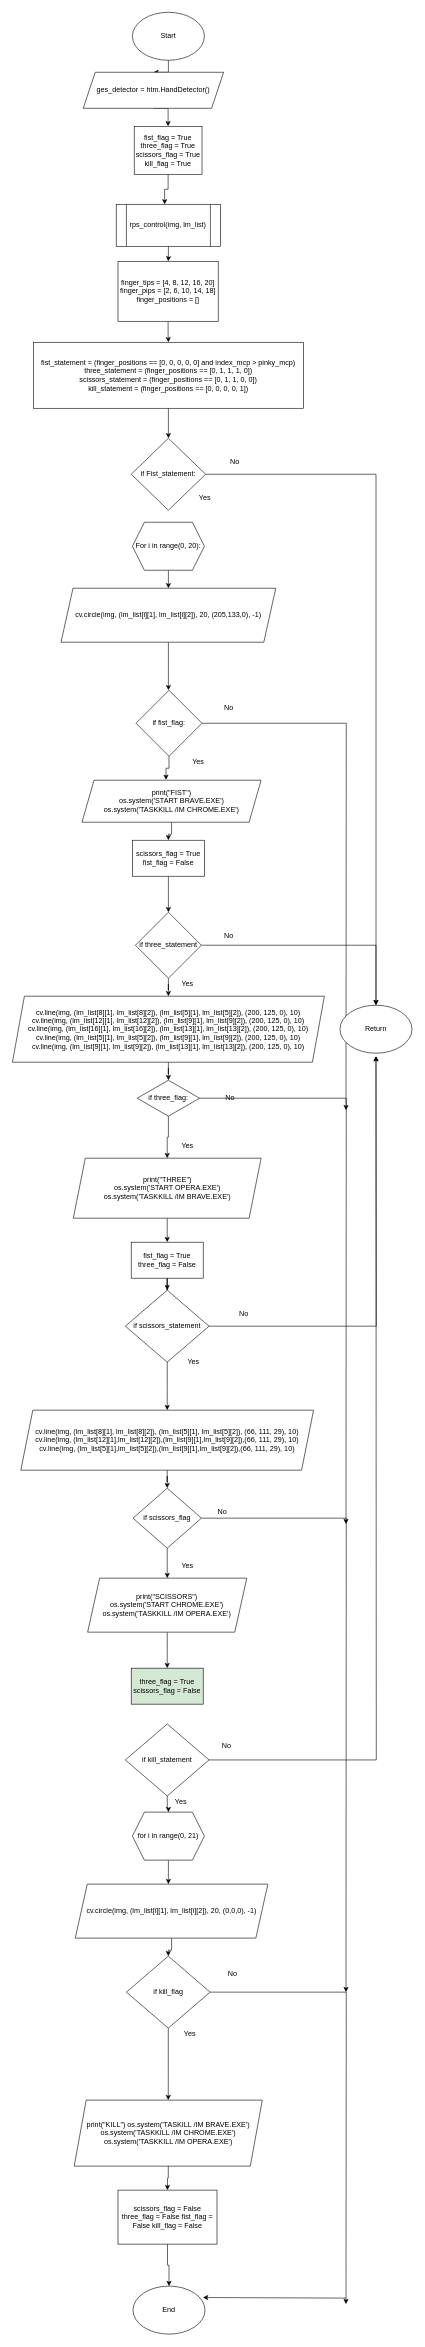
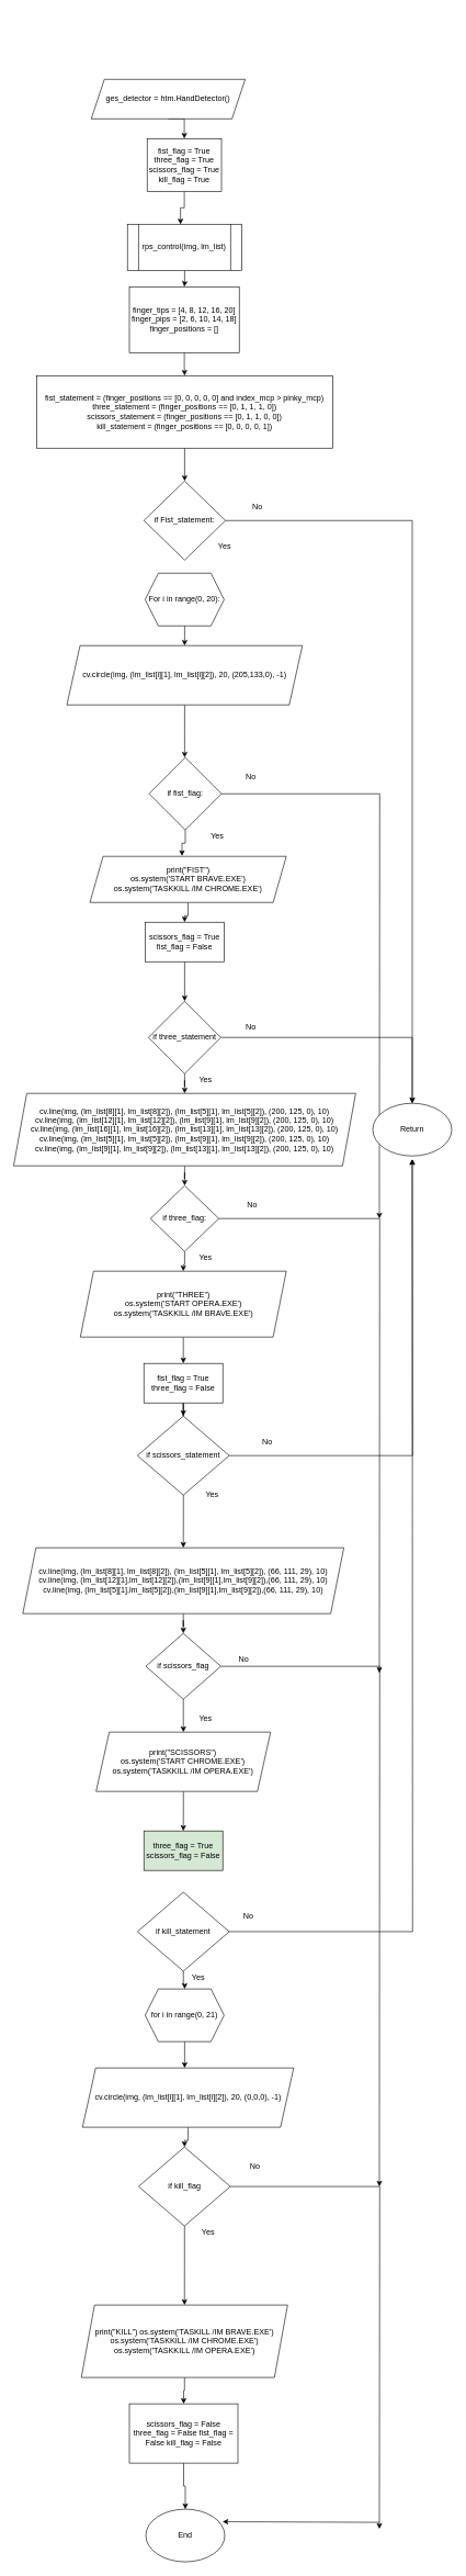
  <mxCell id="0" />
  <mxCell id="1" parent="0" />
- <mxCell id="2" style="edgeStyle=orthogonalEdgeStyle;rounded=0;orthogonalLoop=1;jettySize=auto;html=1;entryX=0.5;entryY=0;entryDx=0;entryDy=0;" edge="1" parent="1" source="3" target="5"><mxGeometry relative="1" as="geometry" /></mxCell>
- <mxCell id="3" value="Start" style="ellipse;whiteSpace=wrap;html=1;" vertex="1" parent="1"><mxGeometry x="220" y="20" width="120" height="80" as="geometry" /></mxCell>
  <mxCell id="4" style="edgeStyle=orthogonalEdgeStyle;rounded=0;orthogonalLoop=1;jettySize=auto;html=1;exitX=0.5;exitY=1;exitDx=0;exitDy=0;entryX=0.5;entryY=0;entryDx=0;entryDy=0;" edge="1" parent="1" source="5" target="7"><mxGeometry relative="1" as="geometry" /></mxCell>
  <mxCell id="5" value="ges_detector = htm.HandDetector()" style="shape=parallelogram;perimeter=parallelogramPerimeter;whiteSpace=wrap;html=1;fixedSize=1;" vertex="1" parent="1"><mxGeometry x="138" y="120" width="234" height="60" as="geometry" /></mxCell>
  <mxCell id="6" style="edgeStyle=orthogonalEdgeStyle;rounded=0;orthogonalLoop=1;jettySize=auto;html=1;entryX=0.464;entryY=0.003;entryDx=0;entryDy=0;entryPerimeter=0;" edge="1" parent="1" source="7" target="9"><mxGeometry relative="1" as="geometry" /></mxCell>
  <mxCell id="7" value="fist_flag = True three_flag = True scissors_flag = True kill_flag = True" style="rounded=0;whiteSpace=wrap;html=1;" vertex="1" parent="1"><mxGeometry x="223" y="210" width="113" height="80" as="geometry" /></mxCell>
  <mxCell id="8" style="edgeStyle=orthogonalEdgeStyle;rounded=0;orthogonalLoop=1;jettySize=auto;html=1;entryX=0.5;entryY=0;entryDx=0;entryDy=0;" edge="1" parent="1" source="9" target="11"><mxGeometry relative="1" as="geometry" /></mxCell>
  <mxCell id="9" value="rps_control(img, lm_list)" style="shape=process;whiteSpace=wrap;html=1;backgroundOutline=1;" vertex="1" parent="1"><mxGeometry x="193" y="340" width="174" height="70" as="geometry" /></mxCell>
  <mxCell id="10" style="edgeStyle=orthogonalEdgeStyle;rounded=0;orthogonalLoop=1;jettySize=auto;html=1;entryX=0.5;entryY=0;entryDx=0;entryDy=0;" edge="1" parent="1" source="11" target="13"><mxGeometry relative="1" as="geometry" /></mxCell>
  <mxCell id="11" value="finger_tips = [4, 8, 12, 16, 20] finger_pips = [2, 6, 10, 14, 18] finger_positions = []" style="rounded=0;whiteSpace=wrap;html=1;" vertex="1" parent="1"><mxGeometry x="196" y="435" width="167" height="100" as="geometry" /></mxCell>
  <mxCell id="12" style="edgeStyle=orthogonalEdgeStyle;rounded=0;orthogonalLoop=1;jettySize=auto;html=1;entryX=0.5;entryY=0;entryDx=0;entryDy=0;" edge="1" parent="1" source="13" target="15"><mxGeometry relative="1" as="geometry" /></mxCell>
  <mxCell id="13" value="fist_statement = (finger_positions == [0, 0, 0, 0, 0] and index_mcp &amp;gt; pinky_mcp) &lt;br&gt;three_statement = (finger_positions == [0, 1, 1, 1, 0]) &lt;br&gt;scissors_statement = (finger_positions == [0, 1, 1, 0, 0]) &lt;br&gt;kill_statement = (finger_positions == [0, 0, 0, 0, 1])" style="rounded=0;whiteSpace=wrap;html=1;" vertex="1" parent="1"><mxGeometry x="55" y="570" width="450" height="110" as="geometry" /></mxCell>
  <mxCell id="14" style="edgeStyle=orthogonalEdgeStyle;rounded=0;orthogonalLoop=1;jettySize=auto;html=1;entryX=0.5;entryY=0;entryDx=0;entryDy=0;" edge="1" parent="1" source="15" target="65"><mxGeometry relative="1" as="geometry"><mxPoint x="626" y="1670" as="targetPoint" /></mxGeometry></mxCell>
  <mxCell id="15" value="if Fist_statement:" style="rhombus;whiteSpace=wrap;html=1;" vertex="1" parent="1"><mxGeometry x="218" y="730" width="124" height="120" as="geometry" /></mxCell>
  <mxCell id="16" style="edgeStyle=orthogonalEdgeStyle;rounded=0;orthogonalLoop=1;jettySize=auto;html=1;exitX=0.5;exitY=1;exitDx=0;exitDy=0;entryX=0.5;entryY=0;entryDx=0;entryDy=0;" edge="1" parent="1" source="17" target="19"><mxGeometry relative="1" as="geometry" /></mxCell>
  <mxCell id="17" value="For i in range(0, 20):" style="shape=hexagon;perimeter=hexagonPerimeter2;whiteSpace=wrap;html=1;fixedSize=1;" vertex="1" parent="1"><mxGeometry x="220" y="870" width="120" height="80" as="geometry" /></mxCell>
  <mxCell id="18" style="edgeStyle=orthogonalEdgeStyle;rounded=0;orthogonalLoop=1;jettySize=auto;html=1;" edge="1" parent="1" source="19"><mxGeometry relative="1" as="geometry"><mxPoint x="280" y="1150" as="targetPoint" /></mxGeometry></mxCell>
  <mxCell id="19" value="cv.circle(img, (lm_list[i][1], lm_list[i][2]), 20, (205,133,0), -1)" style="shape=parallelogram;perimeter=parallelogramPerimeter;whiteSpace=wrap;html=1;fixedSize=1;" vertex="1" parent="1"><mxGeometry x="101" y="980" width="358" height="90" as="geometry" /></mxCell>
  <mxCell id="20" style="edgeStyle=orthogonalEdgeStyle;rounded=0;orthogonalLoop=1;jettySize=auto;html=1;entryX=0.469;entryY=-0.009;entryDx=0;entryDy=0;entryPerimeter=0;" edge="1" parent="1" source="22" target="24"><mxGeometry relative="1" as="geometry" /></mxCell>
  <mxCell id="21" style="edgeStyle=orthogonalEdgeStyle;rounded=0;orthogonalLoop=1;jettySize=auto;html=1;" edge="1" parent="1" source="22"><mxGeometry relative="1" as="geometry"><mxPoint x="576" y="1850" as="targetPoint" /></mxGeometry></mxCell>
  <mxCell id="22" value="if fist_flag:" style="rhombus;whiteSpace=wrap;html=1;" vertex="1" parent="1"><mxGeometry x="226" y="1150" width="110" height="110" as="geometry" /></mxCell>
  <mxCell id="23" style="edgeStyle=orthogonalEdgeStyle;rounded=0;orthogonalLoop=1;jettySize=auto;html=1;entryX=0.5;entryY=0;entryDx=0;entryDy=0;" edge="1" parent="1" source="24" target="26"><mxGeometry relative="1" as="geometry" /></mxCell>
  <mxCell id="24" value="print(&quot;FIST&quot;) &lt;br&gt;os.system('START BRAVE.EXE') &lt;br&gt;os.system('TASKKILL /IM CHROME.EXE')" style="shape=parallelogram;perimeter=parallelogramPerimeter;whiteSpace=wrap;html=1;fixedSize=1;" vertex="1" parent="1"><mxGeometry x="136" y="1300" width="298.5" height="70" as="geometry" /></mxCell>
  <mxCell id="25" style="edgeStyle=orthogonalEdgeStyle;rounded=0;orthogonalLoop=1;jettySize=auto;html=1;" edge="1" parent="1" source="26"><mxGeometry relative="1" as="geometry"><mxPoint x="280" y="1520" as="targetPoint" /></mxGeometry></mxCell>
  <mxCell id="26" value="scissors_flag = True fist_flag = False" style="rounded=0;whiteSpace=wrap;html=1;" vertex="1" parent="1"><mxGeometry x="220" y="1400" width="120" height="60" as="geometry" /></mxCell>
  <mxCell id="27" style="edgeStyle=orthogonalEdgeStyle;rounded=0;orthogonalLoop=1;jettySize=auto;html=1;entryX=0.5;entryY=0;entryDx=0;entryDy=0;" edge="1" parent="1" source="29" target="31"><mxGeometry relative="1" as="geometry" /></mxCell>
  <mxCell id="28" style="edgeStyle=orthogonalEdgeStyle;rounded=0;orthogonalLoop=1;jettySize=auto;html=1;entryX=0.5;entryY=0;entryDx=0;entryDy=0;" edge="1" parent="1" source="29" target="65"><mxGeometry relative="1" as="geometry" /></mxCell>
  <mxCell id="29" value="if three_statement" style="rhombus;whiteSpace=wrap;html=1;" vertex="1" parent="1"><mxGeometry x="225" y="1520" width="110" height="110" as="geometry" /></mxCell>
  <mxCell id="30" style="edgeStyle=orthogonalEdgeStyle;rounded=0;orthogonalLoop=1;jettySize=auto;html=1;entryX=0.5;entryY=0;entryDx=0;entryDy=0;" edge="1" parent="1" source="31" target="34"><mxGeometry relative="1" as="geometry" /></mxCell>
  <mxCell id="31" value="cv.line(img, (lm_list[8][1], lm_list[8][2]), (lm_list[5][1], lm_list[5][2]), (200, 125, 0), 10) &lt;br&gt;cv.line(img, (lm_list[12][1], lm_list[12][2]), (lm_list[9][1], lm_list[9][2]), (200, 125, 0), 10) &lt;br&gt;cv.line(img, (lm_list[16][1], lm_list[16][2]), (lm_list[13][1], lm_list[13][2]), (200, 125, 0), 10) &lt;br&gt;cv.line(img, (lm_list[5][1], lm_list[5][2]), (lm_list[9][1], lm_list[9][2]), (200, 125, 0), 10) &lt;br&gt;cv.line(img, (lm_list[9][1], lm_list[9][2]), (lm_list[13][1], lm_list[13][2]), (200, 125, 0), 10)" style="shape=parallelogram;perimeter=parallelogramPerimeter;whiteSpace=wrap;html=1;fixedSize=1;" vertex="1" parent="1"><mxGeometry x="20" y="1660" width="520" height="110" as="geometry" /></mxCell>
  <mxCell id="32" style="edgeStyle=orthogonalEdgeStyle;rounded=0;orthogonalLoop=1;jettySize=auto;html=1;entryX=0.5;entryY=0;entryDx=0;entryDy=0;" edge="1" parent="1" source="34" target="36"><mxGeometry relative="1" as="geometry" /></mxCell>
  <mxCell id="33" style="edgeStyle=orthogonalEdgeStyle;rounded=0;orthogonalLoop=1;jettySize=auto;html=1;" edge="1" parent="1" source="34"><mxGeometry relative="1" as="geometry"><mxPoint x="576" y="2540" as="targetPoint" /></mxGeometry></mxCell>
- <mxCell id="34" value="if three_flag:" style="rhombus;whiteSpace=wrap;html=1;" vertex="1" parent="1"><mxGeometry x="228" y="1800" width="104" height="60" as="geometry" /></mxCell>
+ <mxCell id="34" value="if three_flag:" style="rhombus;whiteSpace=wrap;html=1;" vertex="1" parent="1"><mxGeometry x="228" y="1800" width="104" height="100" as="geometry" /></mxCell>
  <mxCell id="35" style="edgeStyle=orthogonalEdgeStyle;rounded=0;orthogonalLoop=1;jettySize=auto;html=1;entryX=0.5;entryY=0;entryDx=0;entryDy=0;" edge="1" parent="1" source="36" target="38"><mxGeometry relative="1" as="geometry" /></mxCell>
  <mxCell id="36" value="print(&quot;THREE&quot;) &lt;br&gt;os.system('START OPERA.EXE') &lt;br&gt;os.system('TASKKILL /IM BRAVE.EXE')" style="shape=parallelogram;perimeter=parallelogramPerimeter;whiteSpace=wrap;html=1;fixedSize=1;" vertex="1" parent="1"><mxGeometry x="121.5" y="1930" width="313" height="100" as="geometry" /></mxCell>
  <mxCell id="37" style="edgeStyle=orthogonalEdgeStyle;rounded=0;orthogonalLoop=1;jettySize=auto;html=1;entryX=0.5;entryY=0;entryDx=0;entryDy=0;" edge="1" parent="1" source="38" target="41"><mxGeometry relative="1" as="geometry" /></mxCell>
  <mxCell id="38" value="fist_flag = True three_flag = False" style="rounded=0;whiteSpace=wrap;html=1;" vertex="1" parent="1"><mxGeometry x="218" y="2070" width="120" height="60" as="geometry" /></mxCell>
  <mxCell id="39" style="edgeStyle=orthogonalEdgeStyle;rounded=0;orthogonalLoop=1;jettySize=auto;html=1;" edge="1" parent="1" source="41"><mxGeometry relative="1" as="geometry"><mxPoint x="278" y="2350" as="targetPoint" /></mxGeometry></mxCell>
  <mxCell id="40" style="edgeStyle=orthogonalEdgeStyle;rounded=0;orthogonalLoop=1;jettySize=auto;html=1;" edge="1" parent="1" source="41"><mxGeometry relative="1" as="geometry"><mxPoint x="626" y="1760" as="targetPoint" /></mxGeometry></mxCell>
  <mxCell id="41" value="if scissors_statement" style="rhombus;whiteSpace=wrap;html=1;" vertex="1" parent="1"><mxGeometry x="208.25" y="2150" width="139.5" height="120" as="geometry" /></mxCell>
  <mxCell id="42" style="edgeStyle=orthogonalEdgeStyle;rounded=0;orthogonalLoop=1;jettySize=auto;html=1;entryX=0.5;entryY=0;entryDx=0;entryDy=0;" edge="1" parent="1" source="43" target="46"><mxGeometry relative="1" as="geometry" /></mxCell>
  <mxCell id="43" value="cv.line(img, (lm_list[8][1], lm_list[8][2]), (lm_list[5][1], lm_list[5][2]), (66, 111, 29), 10) cv.line(img, (lm_list[12][1],lm_list[12][2]),(lm_list[9][1],lm_list[9][2]),(66, 111, 29), 10) cv.line(img, (lm_list[5][1],lm_list[5][2]),(lm_list[9][1],lm_list[9][2]),(66, 111, 29), 10)" style="shape=parallelogram;perimeter=parallelogramPerimeter;whiteSpace=wrap;html=1;fixedSize=1;" vertex="1" parent="1"><mxGeometry x="34" y="2350" width="488" height="100" as="geometry" /></mxCell>
  <mxCell id="44" style="edgeStyle=orthogonalEdgeStyle;rounded=0;orthogonalLoop=1;jettySize=auto;html=1;" edge="1" parent="1" source="46" target="48"><mxGeometry relative="1" as="geometry" /></mxCell>
  <mxCell id="45" style="edgeStyle=orthogonalEdgeStyle;rounded=0;orthogonalLoop=1;jettySize=auto;html=1;" edge="1" parent="1" source="46"><mxGeometry relative="1" as="geometry"><mxPoint x="576" y="3320" as="targetPoint" /></mxGeometry></mxCell>
  <mxCell id="46" value="if scissors_flag" style="rhombus;whiteSpace=wrap;html=1;" vertex="1" parent="1"><mxGeometry x="221" y="2480" width="114" height="100" as="geometry" /></mxCell>
  <mxCell id="47" style="edgeStyle=orthogonalEdgeStyle;rounded=0;orthogonalLoop=1;jettySize=auto;html=1;entryX=0.5;entryY=0;entryDx=0;entryDy=0;" edge="1" parent="1" source="48" target="49"><mxGeometry relative="1" as="geometry" /></mxCell>
  <mxCell id="48" value="print(&quot;SCISSORS&quot;) &lt;br&gt;os.system('START CHROME.EXE') os.system('TASKKILL /IM OPERA.EXE')" style="shape=parallelogram;perimeter=parallelogramPerimeter;whiteSpace=wrap;html=1;fixedSize=1;" vertex="1" parent="1"><mxGeometry x="145.38" y="2630" width="265.25" height="90" as="geometry" /></mxCell>
  <mxCell id="49" value="three_flag = True scissors_flag = False" style="rounded=0;whiteSpace=wrap;html=1;fillColor=#d5e8d4;" vertex="1" parent="1"><mxGeometry x="218" y="2780" width="120" height="60" as="geometry" /></mxCell>
  <mxCell id="50" style="edgeStyle=orthogonalEdgeStyle;rounded=0;orthogonalLoop=1;jettySize=auto;html=1;entryX=0.5;entryY=0;entryDx=0;entryDy=0;" edge="1" parent="1" source="52" target="54"><mxGeometry relative="1" as="geometry" /></mxCell>
  <mxCell id="51" style="edgeStyle=orthogonalEdgeStyle;rounded=0;orthogonalLoop=1;jettySize=auto;html=1;" edge="1" parent="1" source="52"><mxGeometry relative="1" as="geometry"><mxPoint x="626" y="1760" as="targetPoint" /></mxGeometry></mxCell>
  <mxCell id="52" value="if kill_statement" style="rhombus;whiteSpace=wrap;html=1;" vertex="1" parent="1"><mxGeometry x="208.25" y="2873" width="139.5" height="120" as="geometry" /></mxCell>
  <mxCell id="53" style="edgeStyle=orthogonalEdgeStyle;rounded=0;orthogonalLoop=1;jettySize=auto;html=1;" edge="1" parent="1" source="54"><mxGeometry relative="1" as="geometry"><mxPoint x="280" y="3140" as="targetPoint" /></mxGeometry></mxCell>
  <mxCell id="54" value="for i in range(0, 21)" style="shape=hexagon;perimeter=hexagonPerimeter2;whiteSpace=wrap;html=1;fixedSize=1;" vertex="1" parent="1"><mxGeometry x="220" y="3020" width="120" height="80" as="geometry" /></mxCell>
  <mxCell id="55" style="edgeStyle=orthogonalEdgeStyle;rounded=0;orthogonalLoop=1;jettySize=auto;html=1;" edge="1" parent="1" source="56" target="59"><mxGeometry relative="1" as="geometry" /></mxCell>
  <mxCell id="56" value="cv.circle(img, (lm_list[i][1], lm_list[i][2]), 20, (0,0,0), -1)" style="shape=parallelogram;perimeter=parallelogramPerimeter;whiteSpace=wrap;html=1;fixedSize=1;" vertex="1" parent="1"><mxGeometry x="124.75" y="3140" width="321" height="90" as="geometry" /></mxCell>
  <mxCell id="57" style="edgeStyle=orthogonalEdgeStyle;rounded=0;orthogonalLoop=1;jettySize=auto;html=1;" edge="1" parent="1" source="59"><mxGeometry relative="1" as="geometry"><mxPoint x="279.75" y="3500" as="targetPoint" /></mxGeometry></mxCell>
  <mxCell id="58" style="edgeStyle=orthogonalEdgeStyle;rounded=0;orthogonalLoop=1;jettySize=auto;html=1;" edge="1" parent="1" source="59"><mxGeometry relative="1" as="geometry"><mxPoint x="576" y="3840" as="targetPoint" /></mxGeometry></mxCell>
  <mxCell id="59" value="if kill_flag" style="rhombus;whiteSpace=wrap;html=1;" vertex="1" parent="1"><mxGeometry x="210" y="3260" width="139.5" height="120" as="geometry" /></mxCell>
  <mxCell id="60" style="edgeStyle=orthogonalEdgeStyle;rounded=0;orthogonalLoop=1;jettySize=auto;html=1;entryX=0.5;entryY=0;entryDx=0;entryDy=0;" edge="1" parent="1" source="61" target="63"><mxGeometry relative="1" as="geometry" /></mxCell>
  <mxCell id="61" value="print(&quot;KILL&quot;) os.system('TASKILL /IM BRAVE.EXE') os.system('TASKKILL /IM CHROME.EXE') os.system('TASKKILL /IM OPERA.EXE')" style="shape=parallelogram;perimeter=parallelogramPerimeter;whiteSpace=wrap;html=1;fixedSize=1;" vertex="1" parent="1"><mxGeometry x="123" y="3500" width="313.5" height="110" as="geometry" /></mxCell>
  <mxCell id="62" style="edgeStyle=orthogonalEdgeStyle;rounded=0;orthogonalLoop=1;jettySize=auto;html=1;entryX=0.5;entryY=0;entryDx=0;entryDy=0;" edge="1" parent="1" source="63" target="64"><mxGeometry relative="1" as="geometry" /></mxCell>
  <mxCell id="63" value="scissors_flag = False three_flag = False fist_flag = False kill_flag = False" style="rounded=0;whiteSpace=wrap;html=1;" vertex="1" parent="1"><mxGeometry x="196" y="3650" width="165" height="90" as="geometry" /></mxCell>
  <mxCell id="64" value="End" style="ellipse;whiteSpace=wrap;html=1;" vertex="1" parent="1"><mxGeometry x="221" y="3810" width="120" height="80" as="geometry" /></mxCell>
  <mxCell id="65" value="Return" style="ellipse;whiteSpace=wrap;html=1;" vertex="1" parent="1"><mxGeometry x="566" y="1675" width="120" height="80" as="geometry" /></mxCell>
  <mxCell id="66" value="Yes" style="text;html=1;strokeColor=none;fillColor=none;align=center;verticalAlign=middle;whiteSpace=wrap;rounded=0;" vertex="1" parent="1"><mxGeometry x="321" y="820" width="40" height="20" as="geometry" /></mxCell>
  <mxCell id="67" value="No" style="text;html=1;strokeColor=none;fillColor=none;align=center;verticalAlign=middle;whiteSpace=wrap;rounded=0;" vertex="1" parent="1"><mxGeometry x="371" y="760" width="40" height="20" as="geometry" /></mxCell>
  <mxCell id="68" value="Yes" style="text;html=1;strokeColor=none;fillColor=none;align=center;verticalAlign=middle;whiteSpace=wrap;rounded=0;" vertex="1" parent="1"><mxGeometry x="292" y="1630" width="40" height="20" as="geometry" /></mxCell>
  <mxCell id="69" value="No" style="text;html=1;strokeColor=none;fillColor=none;align=center;verticalAlign=middle;whiteSpace=wrap;rounded=0;" vertex="1" parent="1"><mxGeometry x="361" y="1550" width="40" height="20" as="geometry" /></mxCell>
  <mxCell id="70" value="Yes" style="text;html=1;strokeColor=none;fillColor=none;align=center;verticalAlign=middle;whiteSpace=wrap;rounded=0;" vertex="1" parent="1"><mxGeometry x="302" y="2260" width="40" height="20" as="geometry" /></mxCell>
  <mxCell id="71" value="No" style="text;html=1;strokeColor=none;fillColor=none;align=center;verticalAlign=middle;whiteSpace=wrap;rounded=0;" vertex="1" parent="1"><mxGeometry x="386" y="2180" width="40" height="20" as="geometry" /></mxCell>
  <mxCell id="72" value="Yes" style="text;html=1;strokeColor=none;fillColor=none;align=center;verticalAlign=middle;whiteSpace=wrap;rounded=0;" vertex="1" parent="1"><mxGeometry x="281" y="2993" width="40" height="20" as="geometry" /></mxCell>
  <mxCell id="73" value="No" style="text;html=1;strokeColor=none;fillColor=none;align=center;verticalAlign=middle;whiteSpace=wrap;rounded=0;" vertex="1" parent="1"><mxGeometry x="357" y="2900" width="40" height="20" as="geometry" /></mxCell>
  <mxCell id="74" value="Yes" style="text;html=1;strokeColor=none;fillColor=none;align=center;verticalAlign=middle;whiteSpace=wrap;rounded=0;" vertex="1" parent="1"><mxGeometry x="296" y="3380" width="40" height="20" as="geometry" /></mxCell>
  <mxCell id="75" value="" style="endArrow=classic;html=1;entryX=0.972;entryY=0.238;entryDx=0;entryDy=0;entryPerimeter=0;" edge="1" parent="1" target="64"><mxGeometry width="50" height="50" relative="1" as="geometry"><mxPoint x="576" y="3830" as="sourcePoint" /><mxPoint x="236" y="3780" as="targetPoint" /></mxGeometry></mxCell>
  <mxCell id="76" value="No" style="text;html=1;strokeColor=none;fillColor=none;align=center;verticalAlign=middle;whiteSpace=wrap;rounded=0;" vertex="1" parent="1"><mxGeometry x="367" y="3280" width="40" height="20" as="geometry" /></mxCell>
  <mxCell id="77" value="Yes" style="text;html=1;strokeColor=none;fillColor=none;align=center;verticalAlign=middle;whiteSpace=wrap;rounded=0;" vertex="1" parent="1"><mxGeometry x="292" y="2600" width="40" height="20" as="geometry" /></mxCell>
  <mxCell id="78" value="No" style="text;html=1;strokeColor=none;fillColor=none;align=center;verticalAlign=middle;whiteSpace=wrap;rounded=0;" vertex="1" parent="1"><mxGeometry x="350" y="2510" width="40" height="20" as="geometry" /></mxCell>
  <mxCell id="79" value="Yes" style="text;html=1;strokeColor=none;fillColor=none;align=center;verticalAlign=middle;whiteSpace=wrap;rounded=0;" vertex="1" parent="1"><mxGeometry x="292" y="1900" width="40" height="20" as="geometry" /></mxCell>
  <mxCell id="80" value="No" style="text;html=1;strokeColor=none;fillColor=none;align=center;verticalAlign=middle;whiteSpace=wrap;rounded=0;" vertex="1" parent="1"><mxGeometry x="363" y="1820" width="40" height="20" as="geometry" /></mxCell>
  <mxCell id="81" value="Yes" style="text;html=1;strokeColor=none;fillColor=none;align=center;verticalAlign=middle;whiteSpace=wrap;rounded=0;" vertex="1" parent="1"><mxGeometry x="310" y="1260" width="40" height="20" as="geometry" /></mxCell>
  <mxCell id="82" value="No" style="text;html=1;strokeColor=none;fillColor=none;align=center;verticalAlign=middle;whiteSpace=wrap;rounded=0;" vertex="1" parent="1"><mxGeometry x="361" y="1170" width="40" height="20" as="geometry" /></mxCell>
